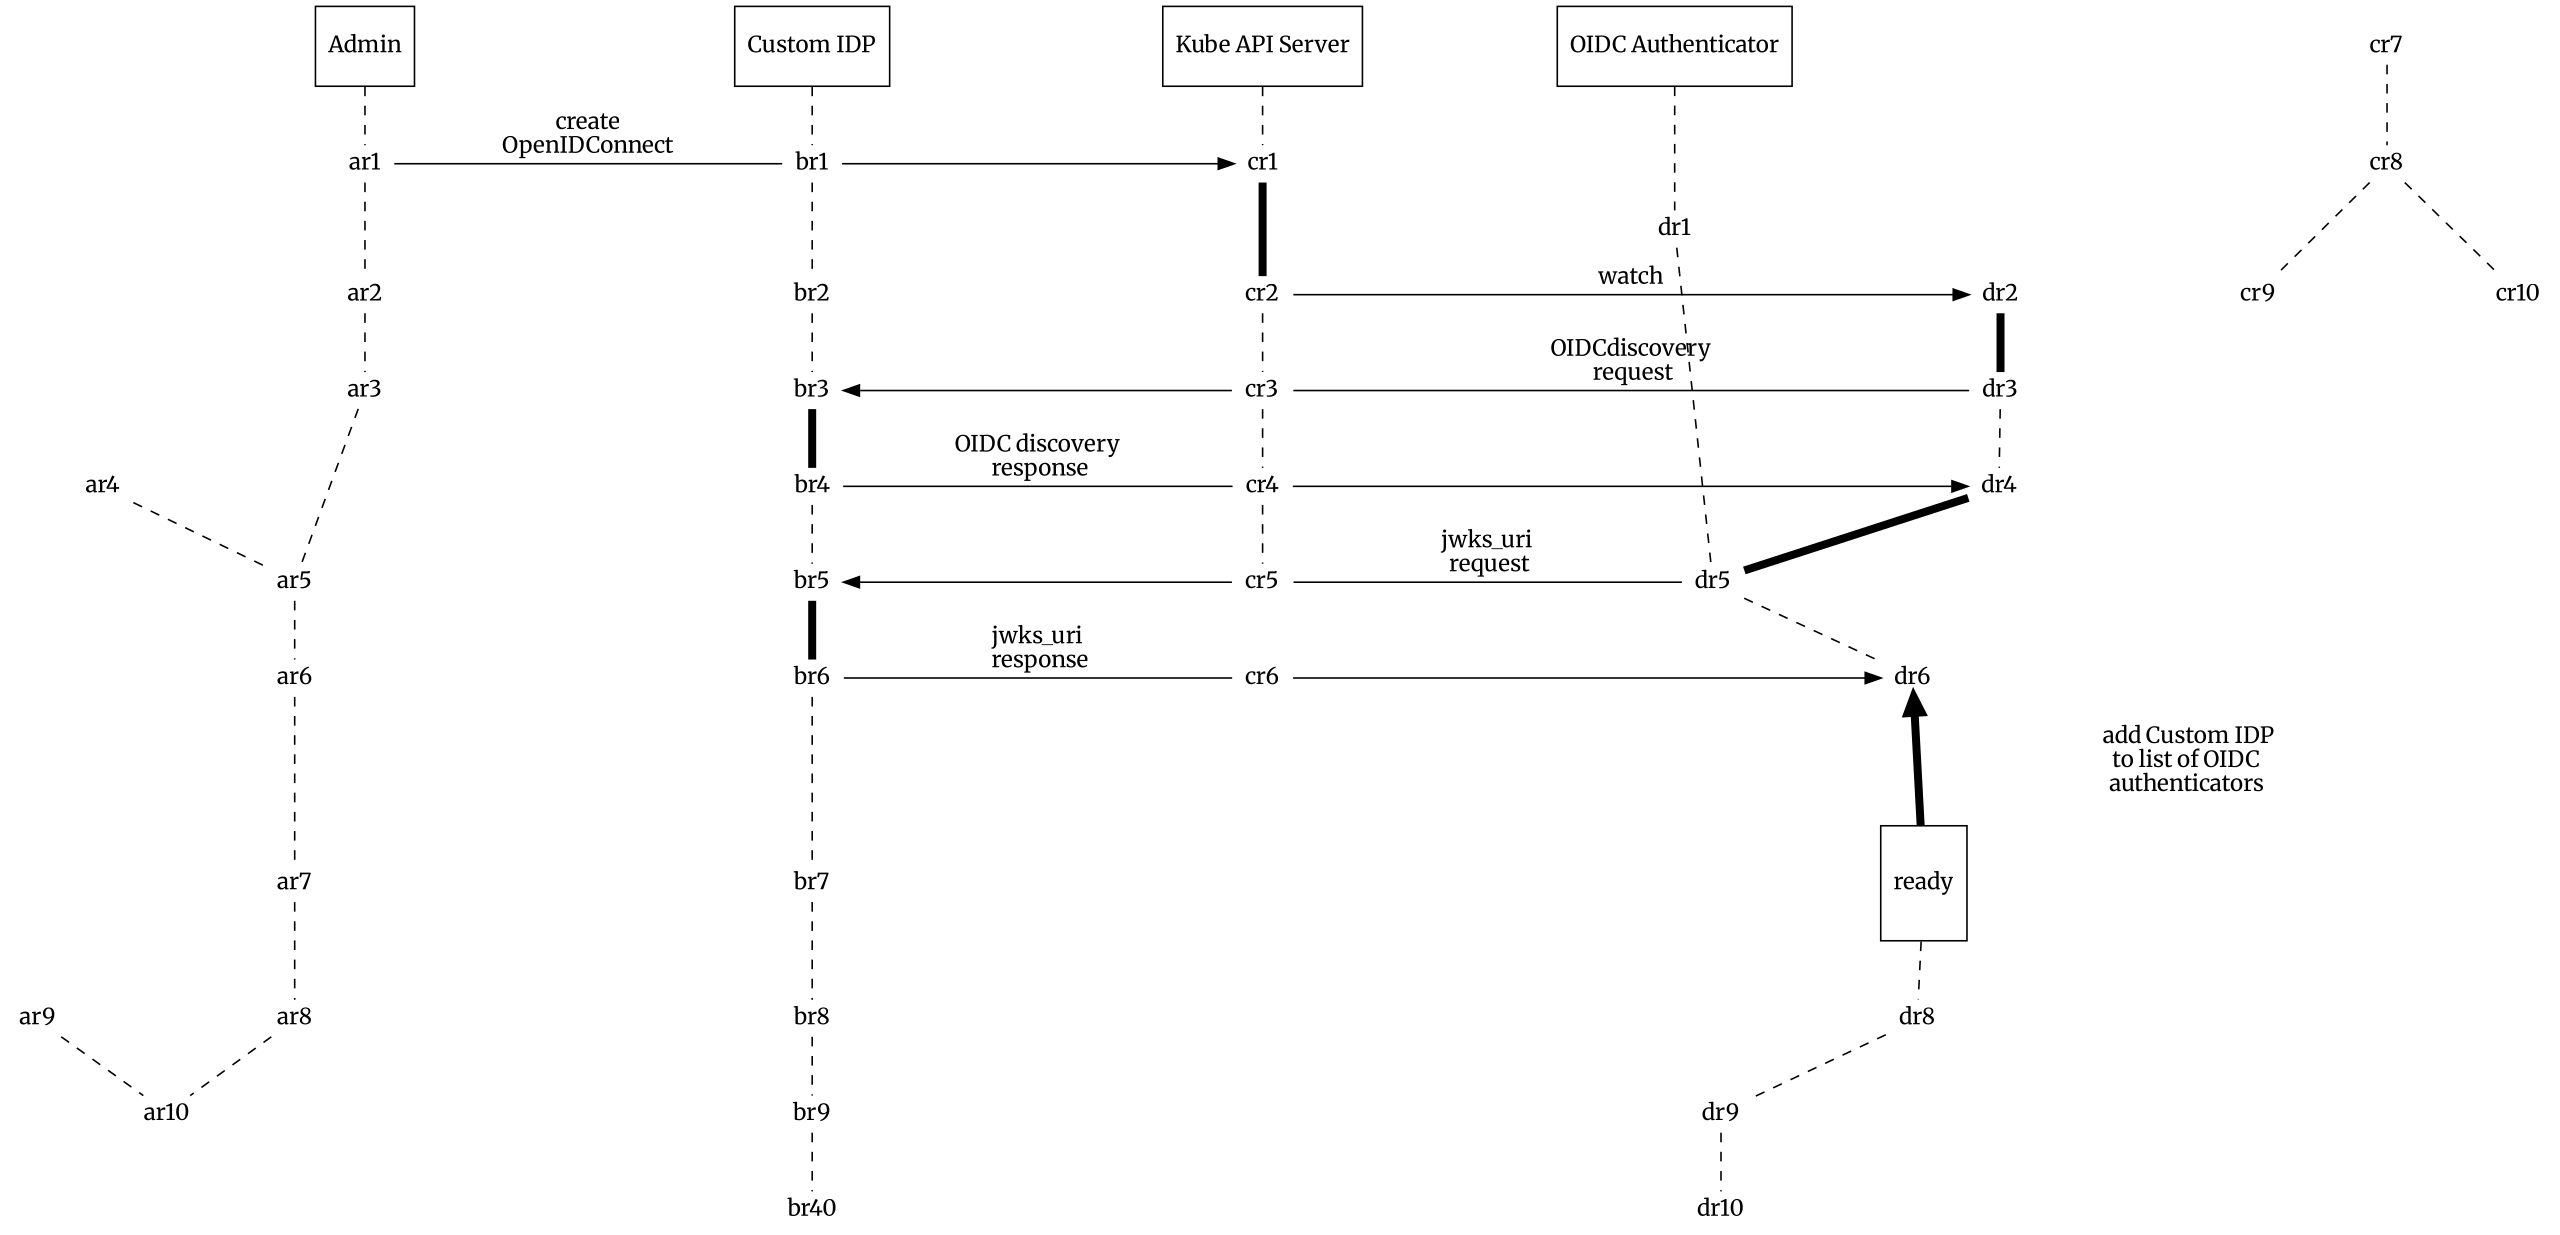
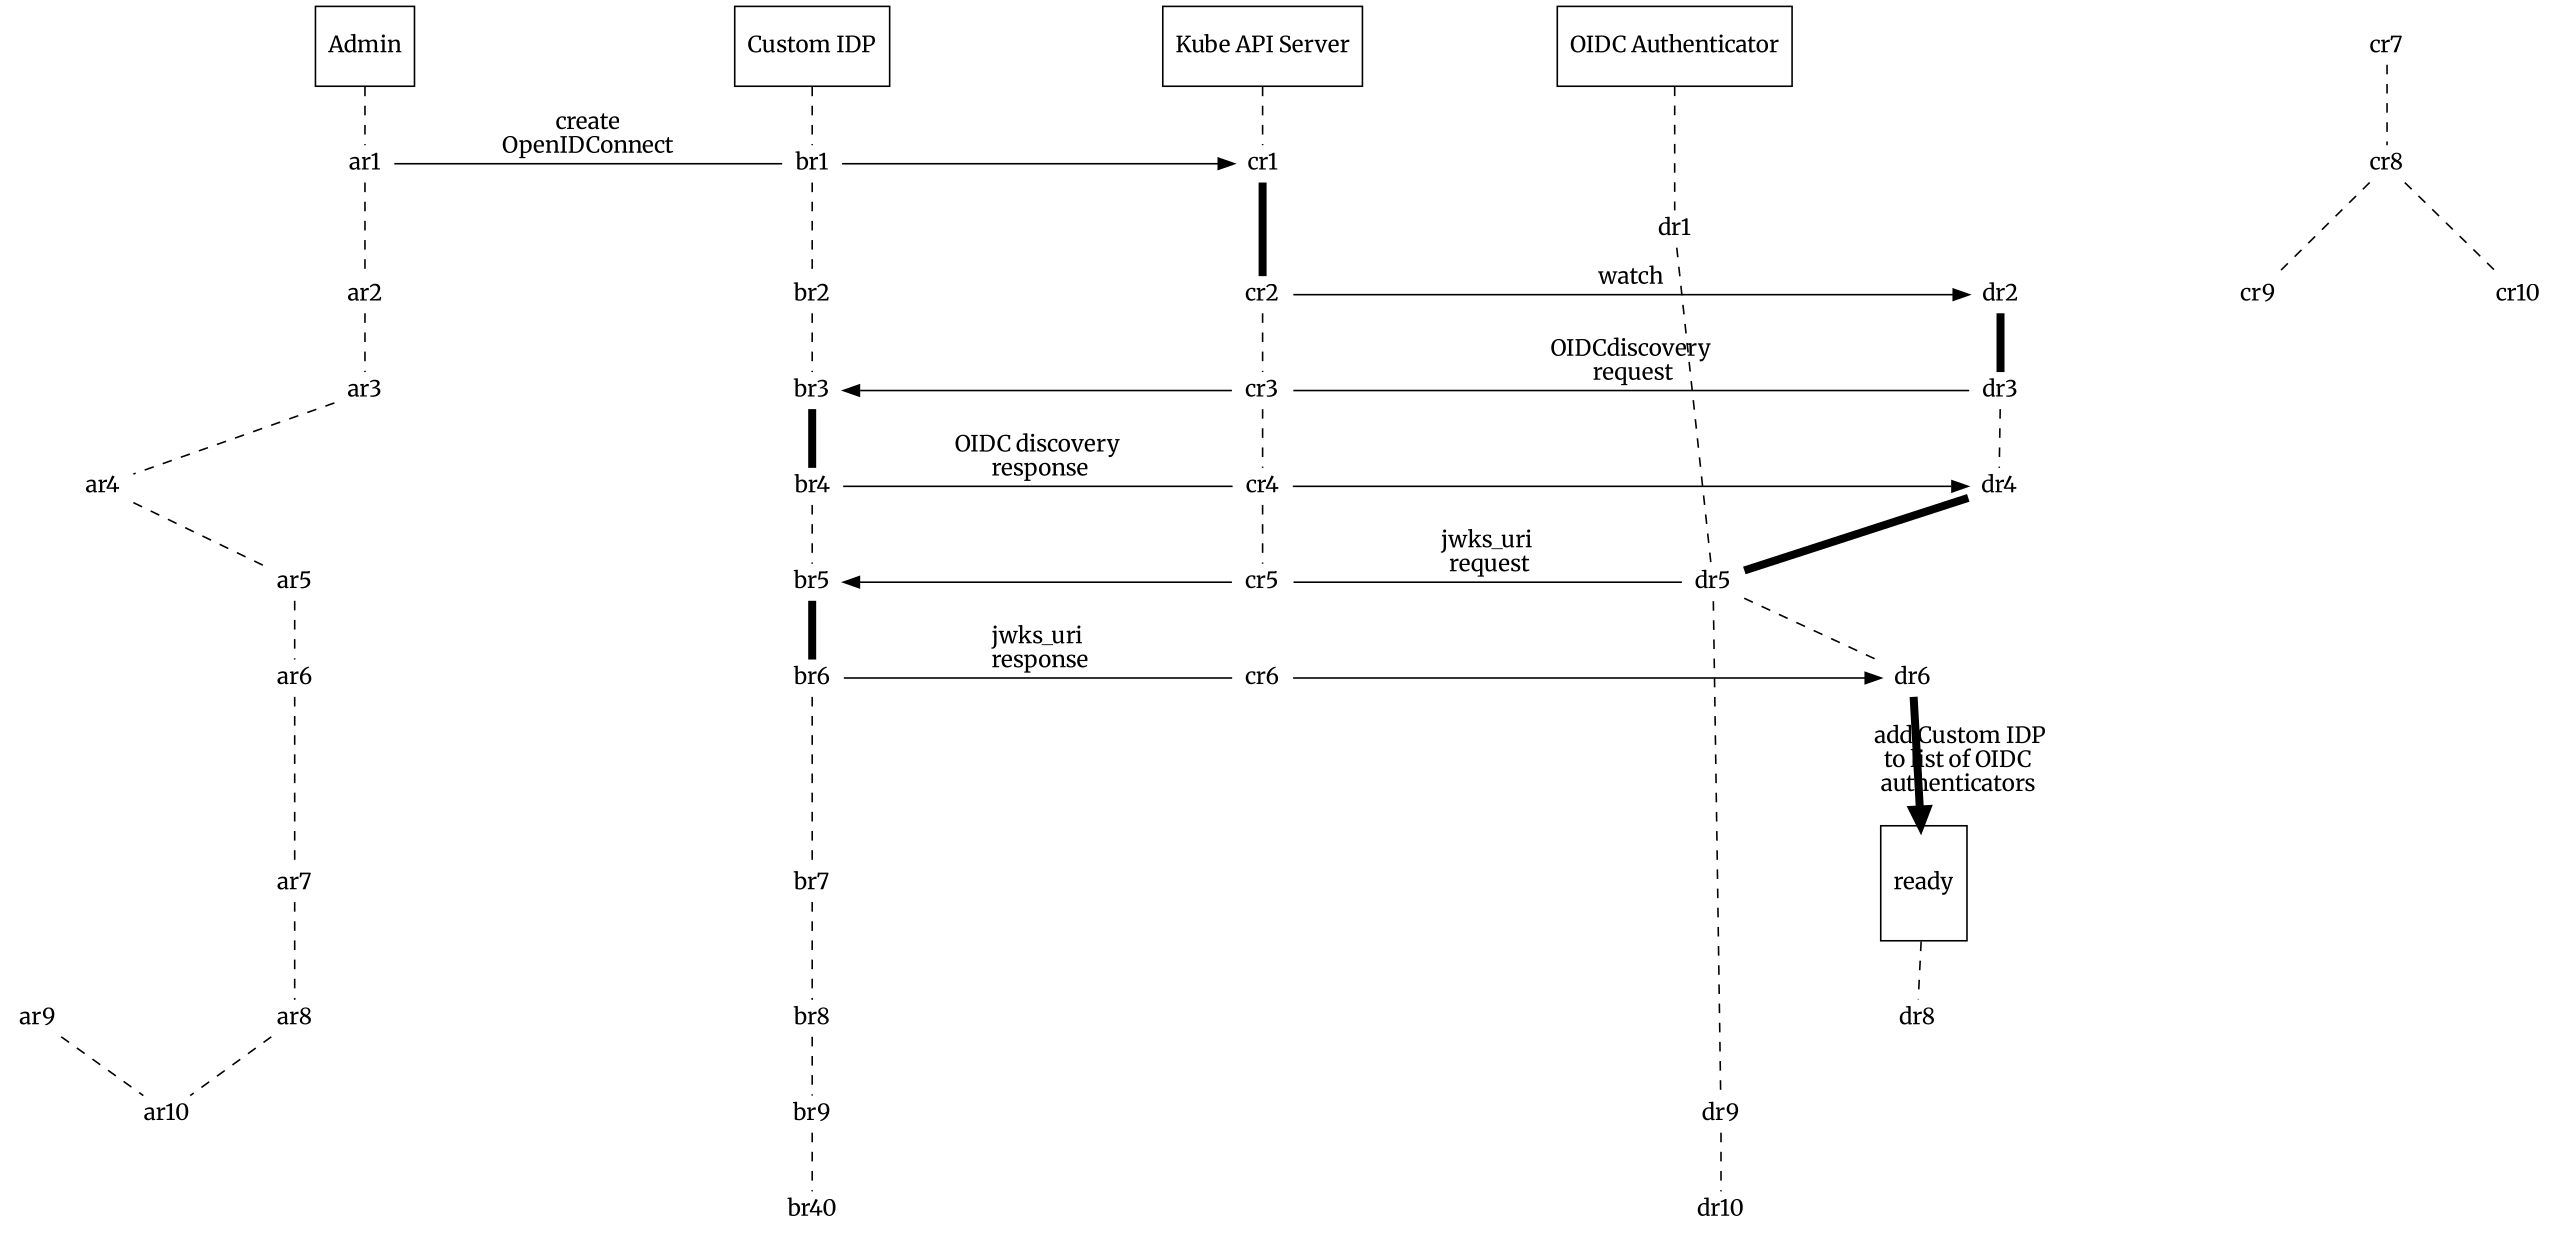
  digraph {
    fontname=Merriweather
    nodesep=1.7
    ordering=out
    splines=line
    node [fontname=Merriweather shape=none]
    edge [arrowhead=none fontname=Merriweather style=dashed weight=6]
    n1 [height=0.7 label=Admin shape=rectangle width=0]
    n2 [height=0.7 label="Custom IDP" shape=rectangle width=0]
    n3 [height=0.7 label="Kube API Server" shape=rectangle width=0]
    n4 [height=0.7 label="OIDC Authenticator" shape=rectangle width=0]
    ar1 [height=0 width=0]
    ar2 [height=0 width=0]
    ar3 [height=0 width=0]
    ar4 [height=0 width=0]
    ar5 [height=0 width=0]
    ar6 [height=0 width=0]
    ar7 [height=0 width=0]
    ar8 [height=0 width=0]
    ar9 [height=0 width=0]
    ar10 [height=0 width=0]
    br1 [height=0 width=0]
    br2 [height=0 width=0]
    br3 [height=0 width=0]
    br4 [height=0 width=0]
    br5 [height=0 width=0]
    br6 [height=0 width=0]
    br7 [height=0 width=0]
    br8 [height=0 width=0]
    br9 [height=0 width=0]
    n24 [height=0 label=br40 width=0]
    cr1 [height=0 width=0]
    cr2 [height=0 width=0]
    cr3 [height=0 width=0]
    cr4 [height=0 width=0]
    cr5 [height=0 width=0]
    cr6 [height=0 width=0]
    cr7 [height=0 width=0]
    cr8 [height=0 width=0]
    cr9 [height=0 width=0]
    cr10 [height=0 width=0]
    dr1 [height=0 width=0]
    n36 [height=1 label=ready shape=rectangle width=0]
    dr8 [height=0 width=0]
    dr2 [height=0 width=0]
    dr3 [height=0 width=0]
    dr4 [height=0 width=0]
    dr5 [height=0 width=0]
    dr6 [height=0 width=0]
    dr9 [height=0 width=0]
    dr10 [height=0 width=0]
    subgraph sub_1 {
      rank=same
      n1
      n2
      n3
      n4
    }
    subgraph sub_2 {
      n1
      ar1
      ar2
      ar3
      ar4
      ar5
      ar6
      ar7
      ar8
      ar9
      ar10
    }
    subgraph sub_3 {
      n2
      br1
      br2
      br3
      br4
      br5
      br6
      br7
      br8
      br9
      n24
    }
    subgraph sub_4 {
      n3
      cr1
      cr2
      cr3
      cr4
      cr5
      cr6
      cr7
      cr8
      cr9
      cr10
    }
    subgraph sub_5 {
      n4
      dr1
      n36
      dr8
      dr2
      dr3
      dr4
      dr5
      dr6
      dr9
      dr10
    }
    subgraph sub_6 {
      rank=same
      ar1
      br1
      cr1
    }
    subgraph sub_7 {
      rank=same
      cr2
      dr2
    }
    subgraph sub_8 {
      rank=same
      br3
      cr3
      dr3
    }
    subgraph sub_9 {
      rank=same
      br5
      cr5
      dr5
    }
    subgraph sub_10 {
      rank=same
      br4
      cr4
      dr4
    }
    subgraph sub_11 {
      rank=same
      br6
      cr6
      dr6
    }
    n1 -> ar1
    n2 -> br1
    n3 -> cr1
    n4 -> dr1
    ar1 -> ar2
    ar1 -> br1 [label="create\nOpenIDConnect" style="" weight=""]
    ar2 -> ar3
-   ar3 -> ar5
+   ar3 -> ar4
    ar4 -> ar5
    ar5 -> ar6
    ar6 -> ar7
    ar7 -> ar8
    ar8 -> ar10
    ar9 -> ar10
    br1 -> br2
    br1 -> cr1 [arrowhead=normal style="" weight=""]
    br2 -> br3
    br3 -> br4 [penwidth=5 style=solid]
    br3 -> cr3 [arrowhead=normal dir=back style="" weight=""]
    br4 -> br5
    br4 -> cr4 [label="OIDC discovery\n response" style="" weight=""]
    br5 -> br6 [penwidth=5 style=solid]
    br5 -> cr5 [arrowhead=normal dir=back style="" weight=""]
    br6 -> br7
    br6 -> cr6 [label="jwks_uri\n response" style="" weight=""]
    br7 -> br8
    br8 -> br9
    br9 -> n24
    cr1 -> cr2 [penwidth=5 style=solid]
    cr2 -> cr3
    cr2 -> dr2 [arrowhead=normal label=watch style="" weight=""]
    cr3 -> cr4
    cr3 -> dr3 [label="OIDCdiscovery\n request" style="" weight=""]
    cr4 -> cr5
    cr4 -> dr4 [arrowhead=normal style="" weight=""]
    cr5 -> dr5 [label="jwks_uri\n request" style="" weight=""]
    cr6 -> dr6 [arrowhead=normal style="" weight=""]
    cr7 -> cr8
    cr8 -> cr9
    cr8 -> cr10
    dr1 -> dr5
    n36 -> dr8
-   dr8 -> dr9
+   dr5 -> dr9
    dr2 -> dr3 [penwidth=5 style=solid]
    dr3 -> dr4
    dr4 -> dr5 [penwidth=5 style=solid]
    dr5 -> dr6
-   n36 -> dr6 [arrowhead=normal label="   add Custom IDP\n  to list of OIDC\n  authenticators" penwidth=5 style=solid]
+   dr6 -> n36 [arrowhead=normal label="   add Custom IDP\n  to list of OIDC\n  authenticators" penwidth=5 style=solid]
    dr9 -> dr10
  }
